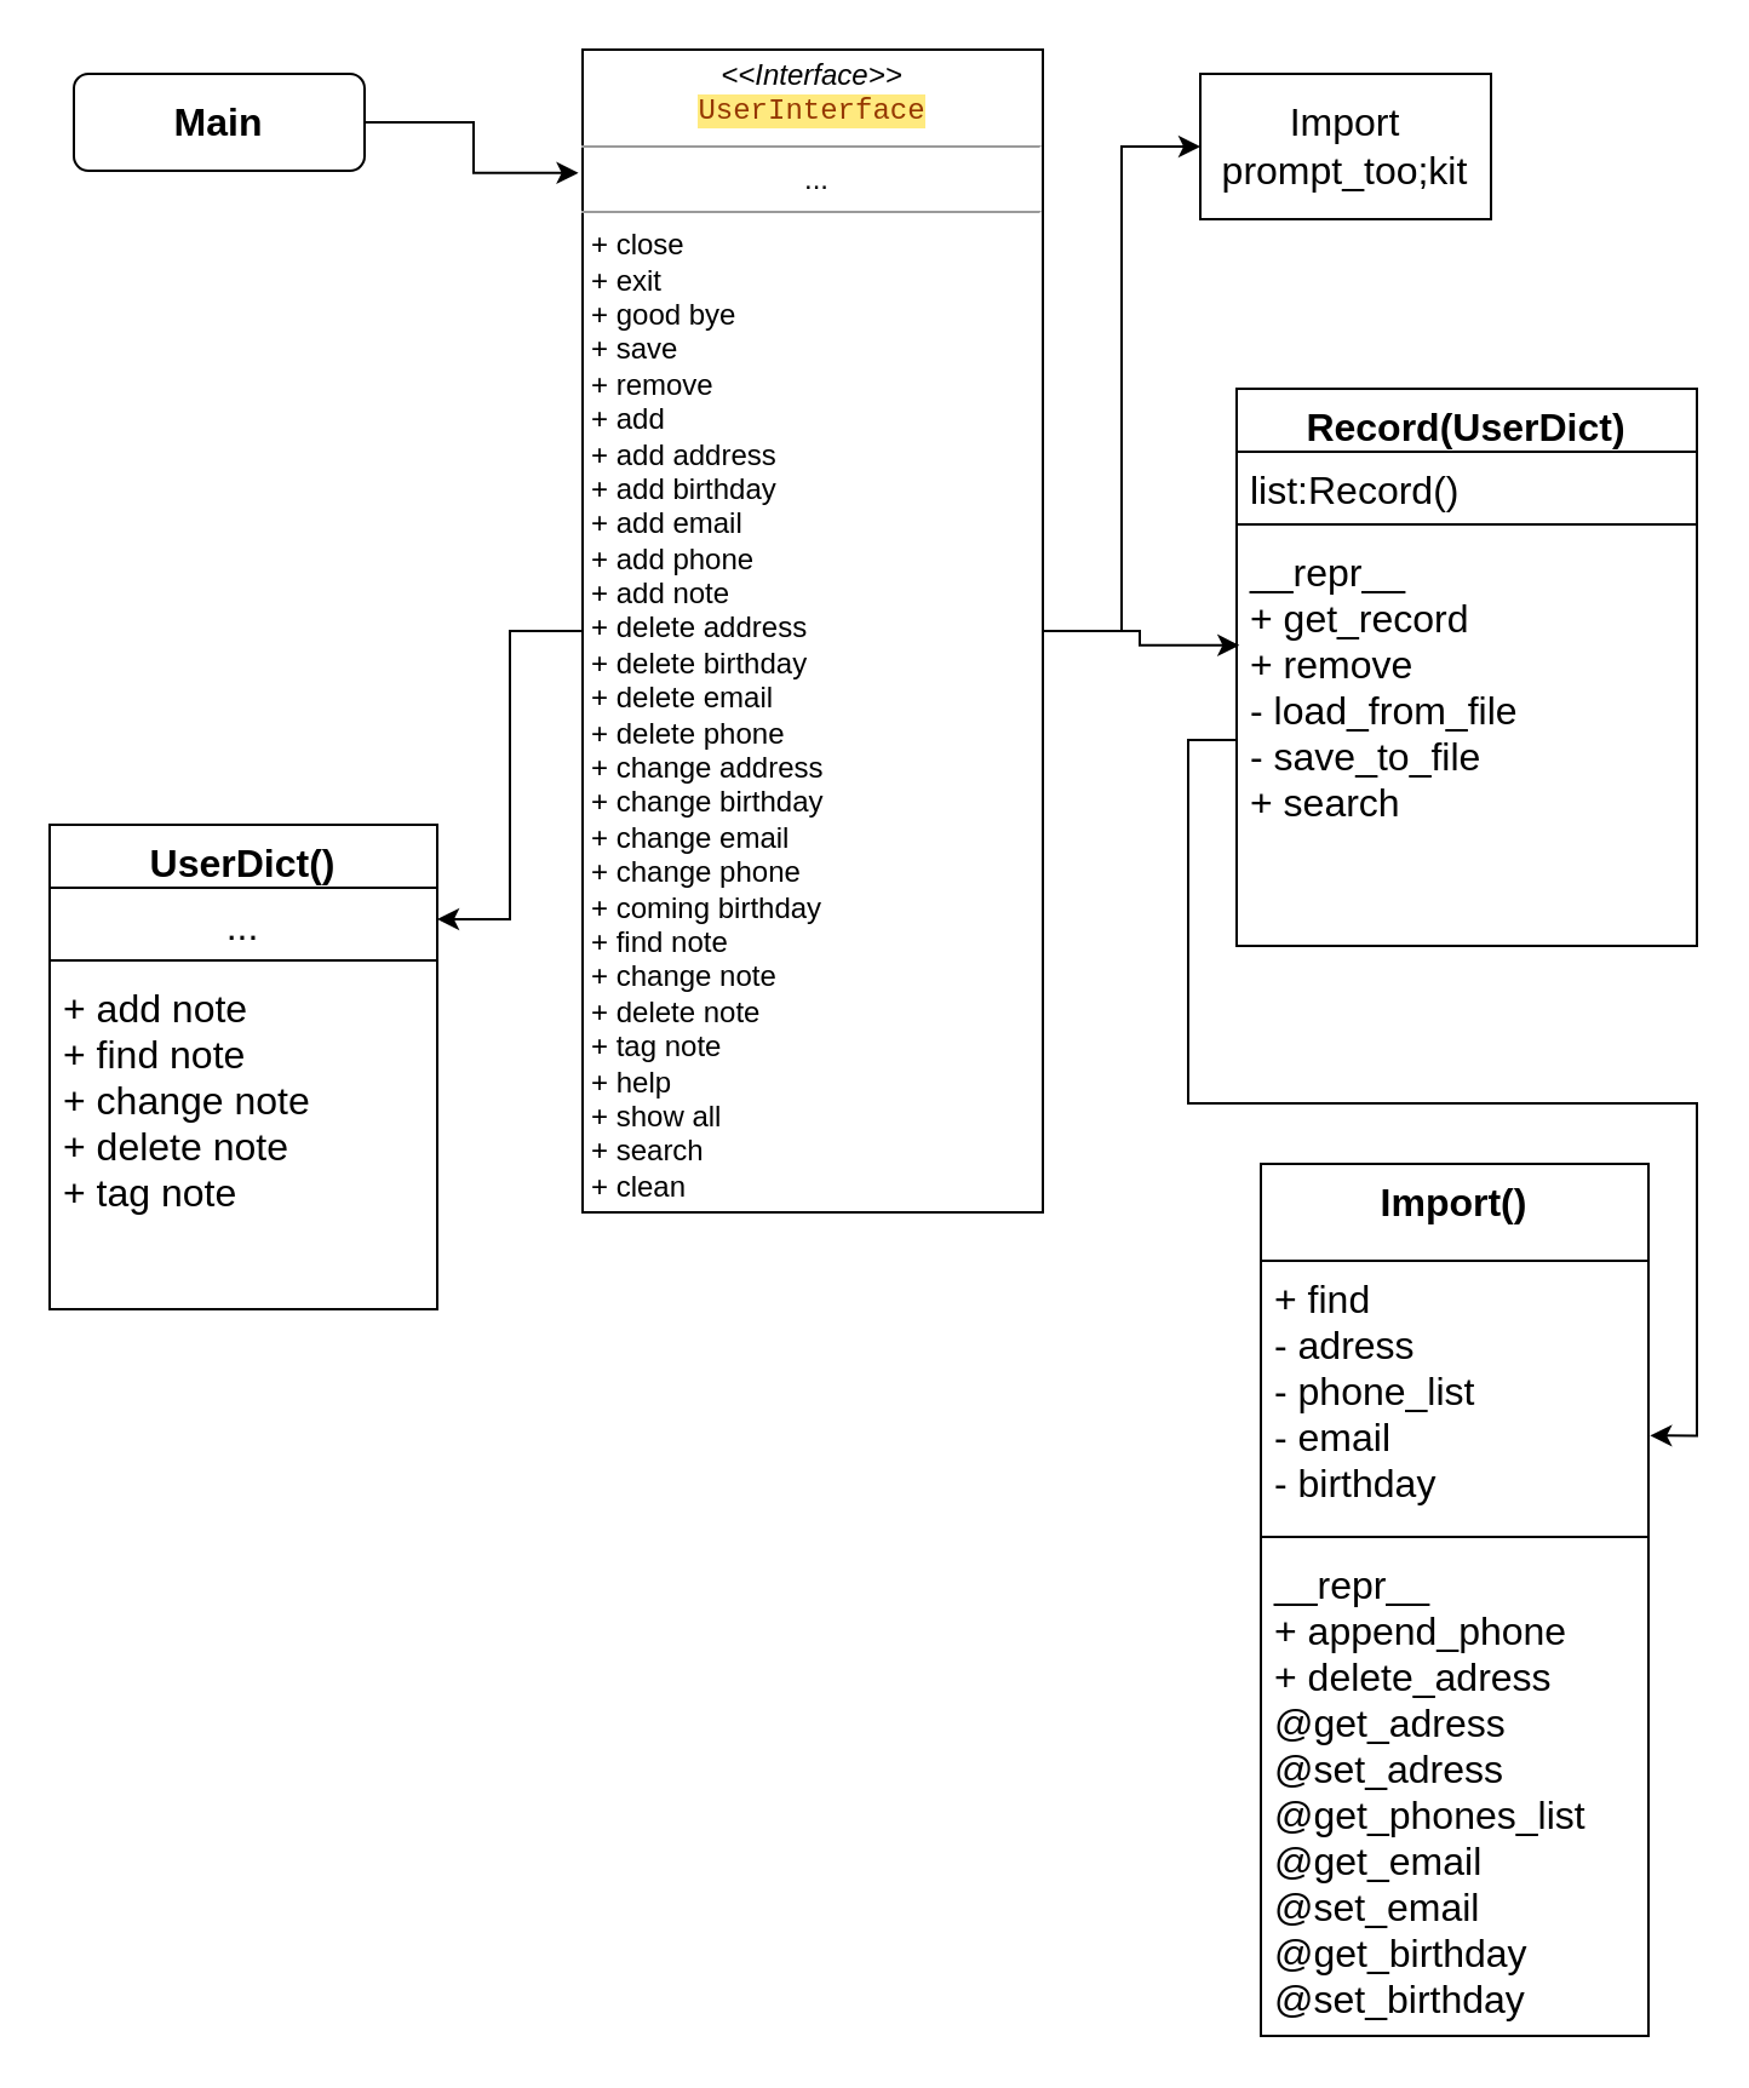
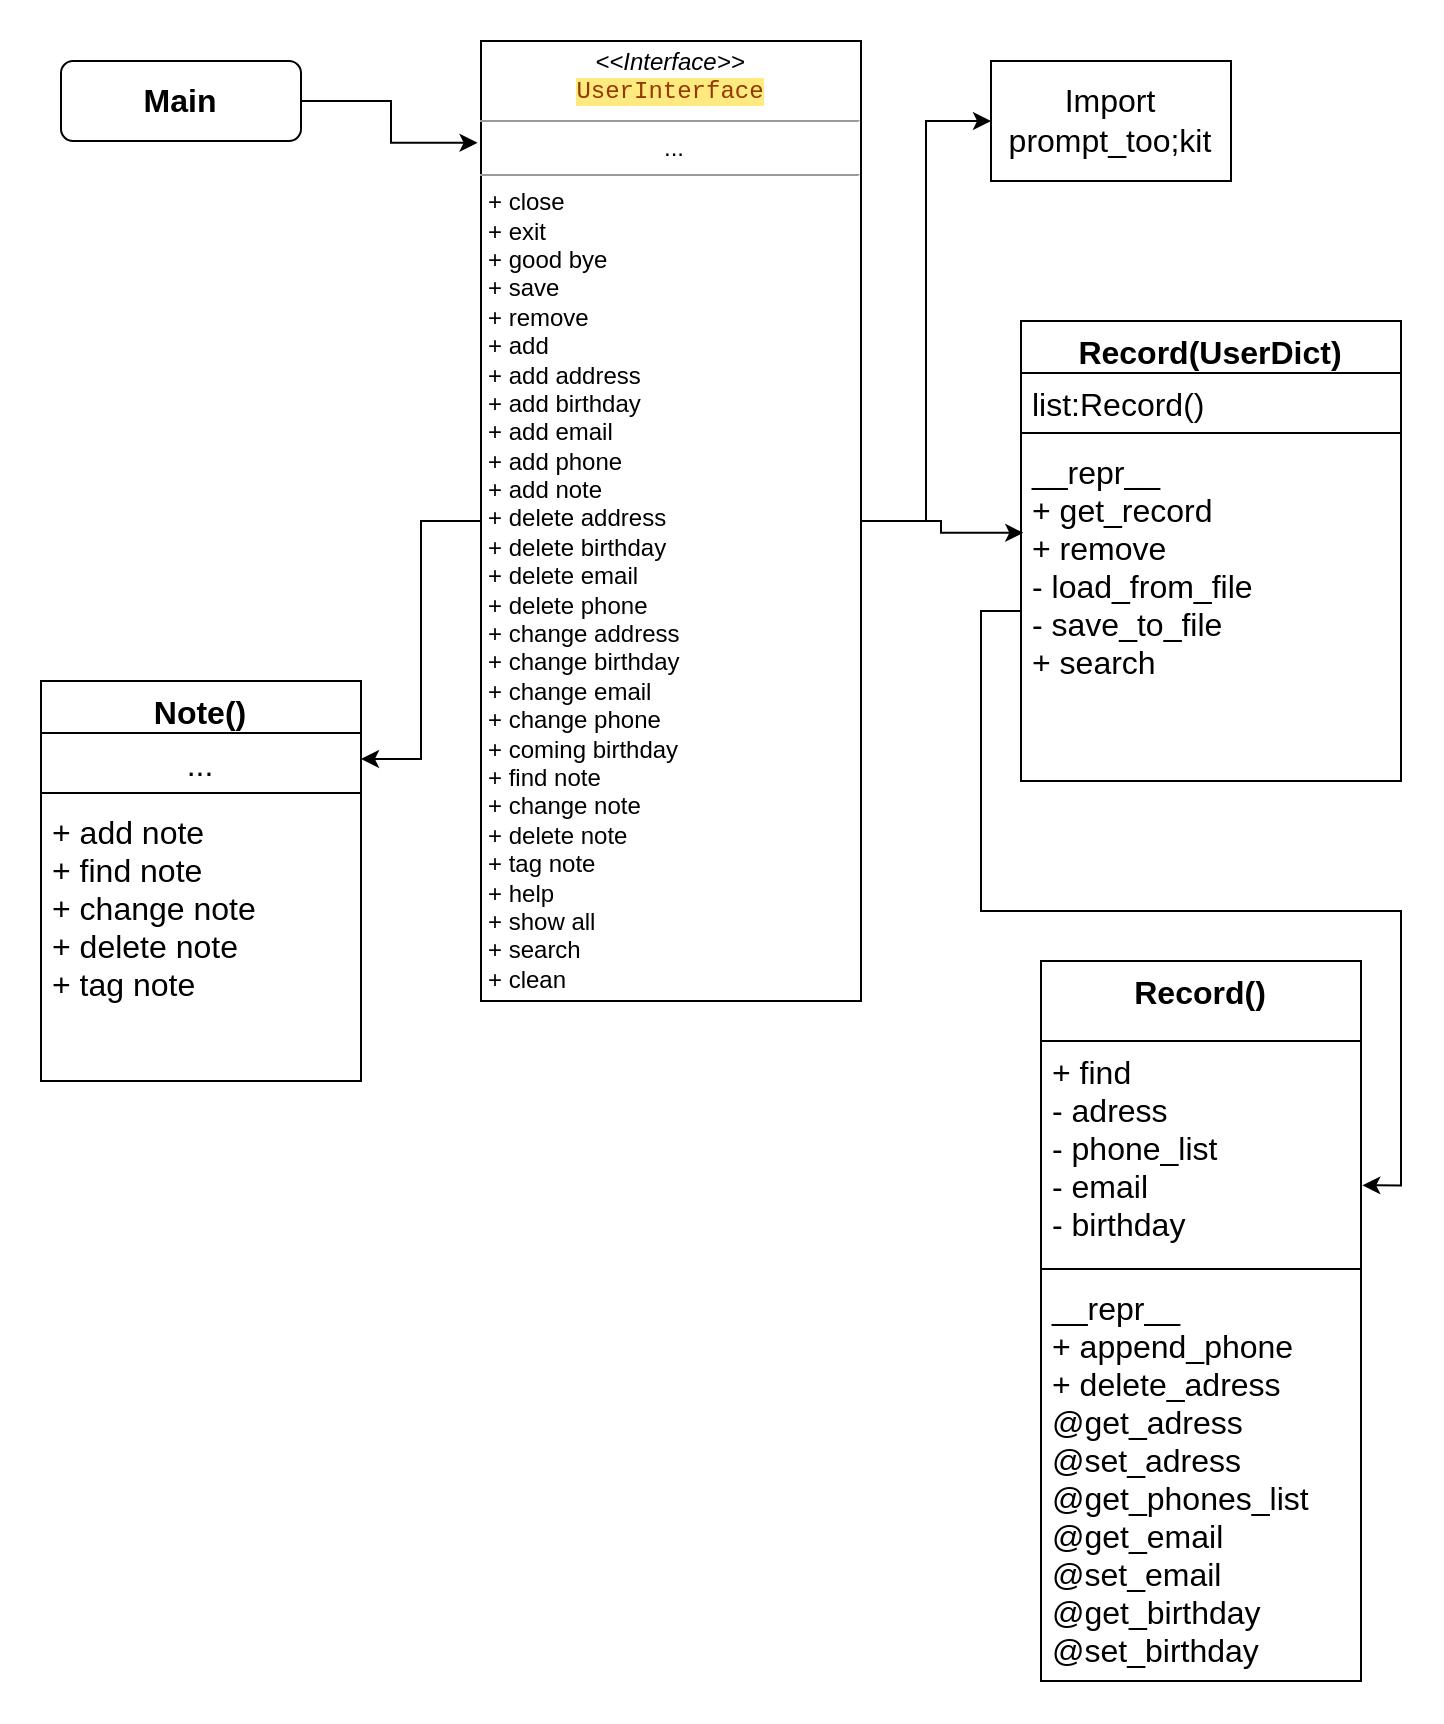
  <mxCell id="0" />
  <mxCell id="1" parent="0" />
  <mxCell id="2" style="edgeStyle=orthogonalEdgeStyle;rounded=0;orthogonalLoop=1;jettySize=auto;html=1;entryX=0;entryY=0.5;entryDx=0;entryDy=0;fontSize=16;" edge="1" parent="1" source="5" target="8"><mxGeometry relative="1" as="geometry" /></mxCell>
  <mxCell id="3" style="edgeStyle=orthogonalEdgeStyle;rounded=0;orthogonalLoop=1;jettySize=auto;html=1;entryX=0.006;entryY=0.27;entryDx=0;entryDy=0;entryPerimeter=0;fontSize=16;" edge="1" parent="1" source="5" target="12"><mxGeometry relative="1" as="geometry" /></mxCell>
  <mxCell id="4" style="edgeStyle=orthogonalEdgeStyle;rounded=0;orthogonalLoop=1;jettySize=auto;html=1;entryX=1;entryY=0.5;entryDx=0;entryDy=0;fontSize=16;" edge="1" parent="1" source="5" target="19"><mxGeometry relative="1" as="geometry" /></mxCell>
  <mxCell id="5" value="&lt;p style=&quot;margin:0px;margin-top:4px;text-align:center;&quot;&gt;&lt;i&gt;&amp;lt;&amp;lt;Interface&amp;gt;&amp;gt;&lt;/i&gt;&lt;br&gt;&lt;span style=&quot;color: rgb(149, 56, 0); font-family: ui-monospace, SFMono-Regular, &amp;quot;SF Mono&amp;quot;, Menlo, Consolas, &amp;quot;Liberation Mono&amp;quot;, monospace; text-align: start; background-color: rgb(255, 234, 127);&quot;&gt;UserInterface&lt;/span&gt;&lt;br&gt;&lt;/p&gt;&lt;hr size=&quot;1&quot;&gt;&lt;p style=&quot;text-align: center; margin: 0px 0px 0px 4px;&quot;&gt;...&lt;/p&gt;&lt;hr size=&quot;1&quot;&gt;&lt;p style=&quot;margin:0px;margin-left:4px;&quot;&gt;+ close&lt;br&gt;+ exit&lt;/p&gt;&lt;p style=&quot;margin:0px;margin-left:4px;&quot;&gt;+ good bye&lt;/p&gt;&lt;p style=&quot;margin:0px;margin-left:4px;&quot;&gt;+ save&lt;/p&gt;&lt;p style=&quot;margin:0px;margin-left:4px;&quot;&gt;+ remove&lt;/p&gt;&lt;p style=&quot;margin:0px;margin-left:4px;&quot;&gt;+ add&lt;/p&gt;&lt;p style=&quot;margin:0px;margin-left:4px;&quot;&gt;+ add address&lt;/p&gt;&lt;p style=&quot;margin:0px;margin-left:4px;&quot;&gt;+ add birthday&lt;/p&gt;&lt;p style=&quot;margin:0px;margin-left:4px;&quot;&gt;+ add email&lt;/p&gt;&lt;p style=&quot;margin:0px;margin-left:4px;&quot;&gt;+ add phone&lt;/p&gt;&lt;p style=&quot;margin:0px;margin-left:4px;&quot;&gt;+ add note&lt;/p&gt;&lt;p style=&quot;margin:0px;margin-left:4px;&quot;&gt;+ delete address&lt;/p&gt;&lt;p style=&quot;margin: 0px 0px 0px 4px;&quot;&gt;+ delete&amp;nbsp;birthday&lt;/p&gt;&lt;p style=&quot;margin: 0px 0px 0px 4px;&quot;&gt;+ delete&amp;nbsp;email&lt;/p&gt;&lt;p style=&quot;margin: 0px 0px 0px 4px;&quot;&gt;+ delete&amp;nbsp;phone&lt;/p&gt;&lt;p style=&quot;margin: 0px 0px 0px 4px;&quot;&gt;+ change address&lt;/p&gt;&lt;p style=&quot;margin: 0px 0px 0px 4px;&quot;&gt;+ change birthday&lt;/p&gt;&lt;p style=&quot;margin: 0px 0px 0px 4px;&quot;&gt;+ change email&lt;/p&gt;&lt;p style=&quot;margin: 0px 0px 0px 4px;&quot;&gt;+ change phone&lt;/p&gt;&lt;p style=&quot;margin: 0px 0px 0px 4px;&quot;&gt;+ coming birthday&lt;/p&gt;&lt;p style=&quot;margin: 0px 0px 0px 4px;&quot;&gt;+ find note&lt;/p&gt;&lt;p style=&quot;margin: 0px 0px 0px 4px;&quot;&gt;+ change note&lt;/p&gt;&lt;p style=&quot;margin: 0px 0px 0px 4px;&quot;&gt;+ delete note&lt;/p&gt;&lt;p style=&quot;margin: 0px 0px 0px 4px;&quot;&gt;+ tag note&lt;/p&gt;&lt;p style=&quot;margin: 0px 0px 0px 4px;&quot;&gt;+ help&lt;/p&gt;&lt;p style=&quot;margin: 0px 0px 0px 4px;&quot;&gt;+ show all&lt;/p&gt;&lt;p style=&quot;margin: 0px 0px 0px 4px;&quot;&gt;+ search&lt;/p&gt;&lt;p style=&quot;margin: 0px 0px 0px 4px;&quot;&gt;+ clean&lt;/p&gt;" style="verticalAlign=top;align=left;overflow=fill;fontSize=12;fontFamily=Helvetica;html=1;rounded=0;shadow=0;comic=0;labelBackgroundColor=none;strokeWidth=1" parent="1" vertex="1"><mxGeometry x="240" y="20" width="190" height="480" as="geometry" /></mxCell>
  <mxCell id="6" style="edgeStyle=orthogonalEdgeStyle;rounded=0;orthogonalLoop=1;jettySize=auto;html=1;entryX=-0.009;entryY=0.106;entryDx=0;entryDy=0;entryPerimeter=0;fontSize=16;" edge="1" parent="1" source="7" target="5"><mxGeometry relative="1" as="geometry" /></mxCell>
  <mxCell id="7" value="&lt;b&gt;&lt;font style=&quot;font-size: 16px;&quot;&gt;Main&lt;/font&gt;&lt;/b&gt;" style="rounded=1;whiteSpace=wrap;html=1;" vertex="1" parent="1"><mxGeometry x="30" y="30" width="120" height="40" as="geometry" /></mxCell>
  <mxCell id="8" value="Import prompt_too;kit" style="rounded=0;whiteSpace=wrap;html=1;fontSize=16;" vertex="1" parent="1"><mxGeometry x="495" y="30" width="120" height="60" as="geometry" /></mxCell>
  <mxCell id="9" value="Record(UserDict)" style="swimlane;fontStyle=1;align=center;verticalAlign=top;childLayout=stackLayout;horizontal=1;startSize=26;horizontalStack=0;resizeParent=1;resizeParentMax=0;resizeLast=0;collapsible=1;marginBottom=0;fontSize=16;" vertex="1" parent="1"><mxGeometry x="510" y="160" width="190" height="230" as="geometry" /></mxCell>
  <mxCell id="10" value="list:Record()" style="text;strokeColor=none;fillColor=none;align=left;verticalAlign=top;spacingLeft=4;spacingRight=4;overflow=hidden;rotatable=0;points=[[0,0.5],[1,0.5]];portConstraint=eastwest;fontSize=16;" vertex="1" parent="9"><mxGeometry y="26" width="190" height="26" as="geometry" /></mxCell>
  <mxCell id="11" value="" style="line;strokeWidth=1;fillColor=none;align=left;verticalAlign=middle;spacingTop=-1;spacingLeft=3;spacingRight=3;rotatable=0;labelPosition=right;points=[];portConstraint=eastwest;fontSize=16;" vertex="1" parent="9"><mxGeometry y="52" width="190" height="8" as="geometry" /></mxCell>
  <mxCell id="12" value="__repr__&#10;+ get_record&#10;+ remove&#10;- load_from_file&#10;- save_to_file&#10;+ search&#10;" style="text;strokeColor=none;fillColor=none;align=left;verticalAlign=top;spacingLeft=4;spacingRight=4;overflow=hidden;rotatable=0;points=[[0,0.5],[1,0.5]];portConstraint=eastwest;fontSize=16;" vertex="1" parent="9"><mxGeometry y="60" width="190" height="170" as="geometry" /></mxCell>
- <mxCell id="13" value="Import()" style="swimlane;fontStyle=1;align=center;verticalAlign=top;childLayout=stackLayout;horizontal=1;startSize=40;horizontalStack=0;resizeParent=1;resizeParentMax=0;resizeLast=0;collapsible=1;marginBottom=0;fontSize=16;" vertex="1" parent="1"><mxGeometry x="520" y="480" width="160" height="360" as="geometry" /></mxCell>
+ <mxCell id="13" value="Record()" style="swimlane;fontStyle=1;align=center;verticalAlign=top;childLayout=stackLayout;horizontal=1;startSize=40;horizontalStack=0;resizeParent=1;resizeParentMax=0;resizeLast=0;collapsible=1;marginBottom=0;fontSize=16;" vertex="1" parent="1"><mxGeometry x="520" y="480" width="160" height="360" as="geometry" /></mxCell>
  <mxCell id="14" value="+ find&#10;- adress&#10;- phone_list&#10;- email&#10;- birthday" style="text;strokeColor=none;fillColor=none;align=left;verticalAlign=top;spacingLeft=4;spacingRight=4;overflow=hidden;rotatable=0;points=[[0,0.5],[1,0.5]];portConstraint=eastwest;fontSize=16;" vertex="1" parent="13"><mxGeometry y="40" width="160" height="110" as="geometry" /></mxCell>
  <mxCell id="15" value="" style="line;strokeWidth=1;fillColor=none;align=left;verticalAlign=middle;spacingTop=-1;spacingLeft=3;spacingRight=3;rotatable=0;labelPosition=right;points=[];portConstraint=eastwest;fontSize=16;" vertex="1" parent="13"><mxGeometry y="150" width="160" height="8" as="geometry" /></mxCell>
  <mxCell id="16" value="__repr__&#10;+ append_phone&#10;+ delete_adress&#10;@get_adress&#10;@set_adress&#10;@get_phones_list&#10;@get_email&#10;@set_email&#10;@get_birthday&#10;@set_birthday" style="text;strokeColor=none;fillColor=none;align=left;verticalAlign=top;spacingLeft=4;spacingRight=4;overflow=hidden;rotatable=0;points=[[0,0.5],[1,0.5]];portConstraint=eastwest;fontSize=16;" vertex="1" parent="13"><mxGeometry y="158" width="160" height="202" as="geometry" /></mxCell>
  <mxCell id="17" style="edgeStyle=orthogonalEdgeStyle;rounded=0;orthogonalLoop=1;jettySize=auto;html=1;entryX=1.004;entryY=0.656;entryDx=0;entryDy=0;entryPerimeter=0;fontSize=16;" edge="1" parent="1" source="12" target="14"><mxGeometry relative="1" as="geometry" /></mxCell>
- <mxCell id="18" value="UserDict()" style="swimlane;fontStyle=1;align=center;verticalAlign=top;childLayout=stackLayout;horizontal=1;startSize=26;horizontalStack=0;resizeParent=1;resizeParentMax=0;resizeLast=0;collapsible=1;marginBottom=0;fontSize=16;" vertex="1" parent="1"><mxGeometry x="20" y="340" width="160" height="200" as="geometry" /></mxCell>
+ <mxCell id="18" value="Note()" style="swimlane;fontStyle=1;align=center;verticalAlign=top;childLayout=stackLayout;horizontal=1;startSize=26;horizontalStack=0;resizeParent=1;resizeParentMax=0;resizeLast=0;collapsible=1;marginBottom=0;fontSize=16;" vertex="1" parent="1"><mxGeometry x="20" y="340" width="160" height="200" as="geometry" /></mxCell>
  <mxCell id="19" value="..." style="text;strokeColor=none;fillColor=none;align=center;verticalAlign=top;spacingLeft=4;spacingRight=4;overflow=hidden;rotatable=0;points=[[0,0.5],[1,0.5]];portConstraint=eastwest;fontSize=16;" vertex="1" parent="18"><mxGeometry y="26" width="160" height="26" as="geometry" /></mxCell>
  <mxCell id="20" value="" style="line;strokeWidth=1;fillColor=none;align=left;verticalAlign=middle;spacingTop=-1;spacingLeft=3;spacingRight=3;rotatable=0;labelPosition=right;points=[];portConstraint=eastwest;fontSize=16;" vertex="1" parent="18"><mxGeometry y="52" width="160" height="8" as="geometry" /></mxCell>
  <mxCell id="21" value="+ add note&#10;+ find note&#10;+ change note&#10;+ delete note&#10;+ tag note" style="text;strokeColor=none;fillColor=none;align=left;verticalAlign=top;spacingLeft=4;spacingRight=4;overflow=hidden;rotatable=0;points=[[0,0.5],[1,0.5]];portConstraint=eastwest;fontSize=16;" vertex="1" parent="18"><mxGeometry y="60" width="160" height="140" as="geometry" /></mxCell>
